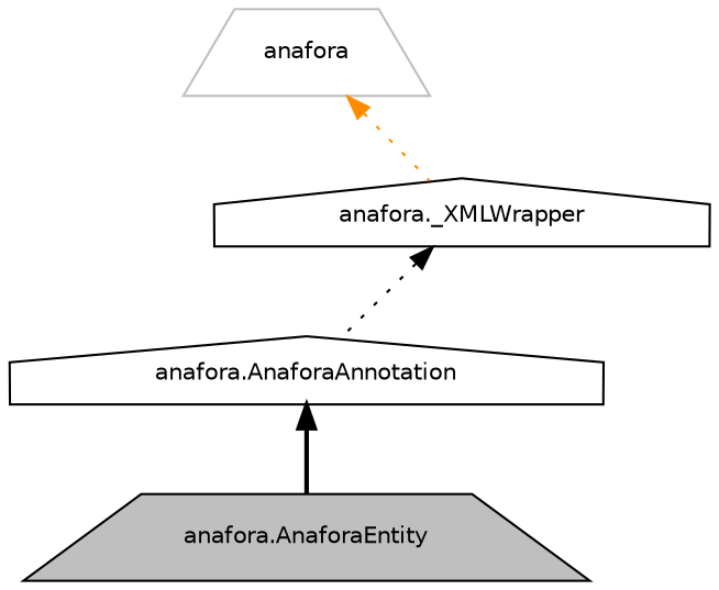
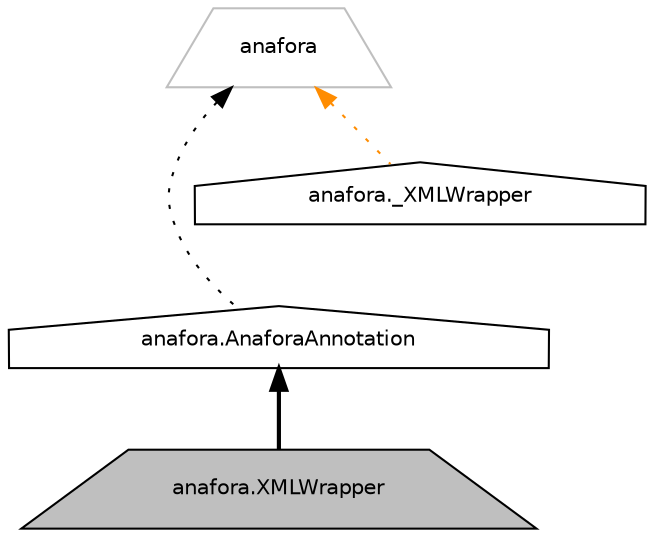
  digraph {
    node [color=black fillcolor=white fontname=Helvetica fontsize=10 shape=trapezium style=filled]
    edge [color=black dir=back fontname=Helvetica fontsize=10 labelfontname=Helvetica labelfontsize=10 style=dotted]
-   n1 [fillcolor=grey75 fontcolor=black height=0.2 label="anafora.AnaforaEntity" width=0.4]
+   n1 [fillcolor=grey75 fontcolor=black height=0.2 label="anafora.XMLWrapper" width=0.4]
    n2 [height=0.2 label="anafora.AnaforaAnnotation" shape=house width=0.4]
    n3 [height=0.2 label="anafora._XMLWrapper" shape=house width=0.4]
    n4 [color=grey75 height=0.2 label=anafora width=0.4]
    n2 -> n1 [style=bold]
-   n3 -> n2
+   n4 -> n2
    n4 -> n3 [color=darkorange]
  }
